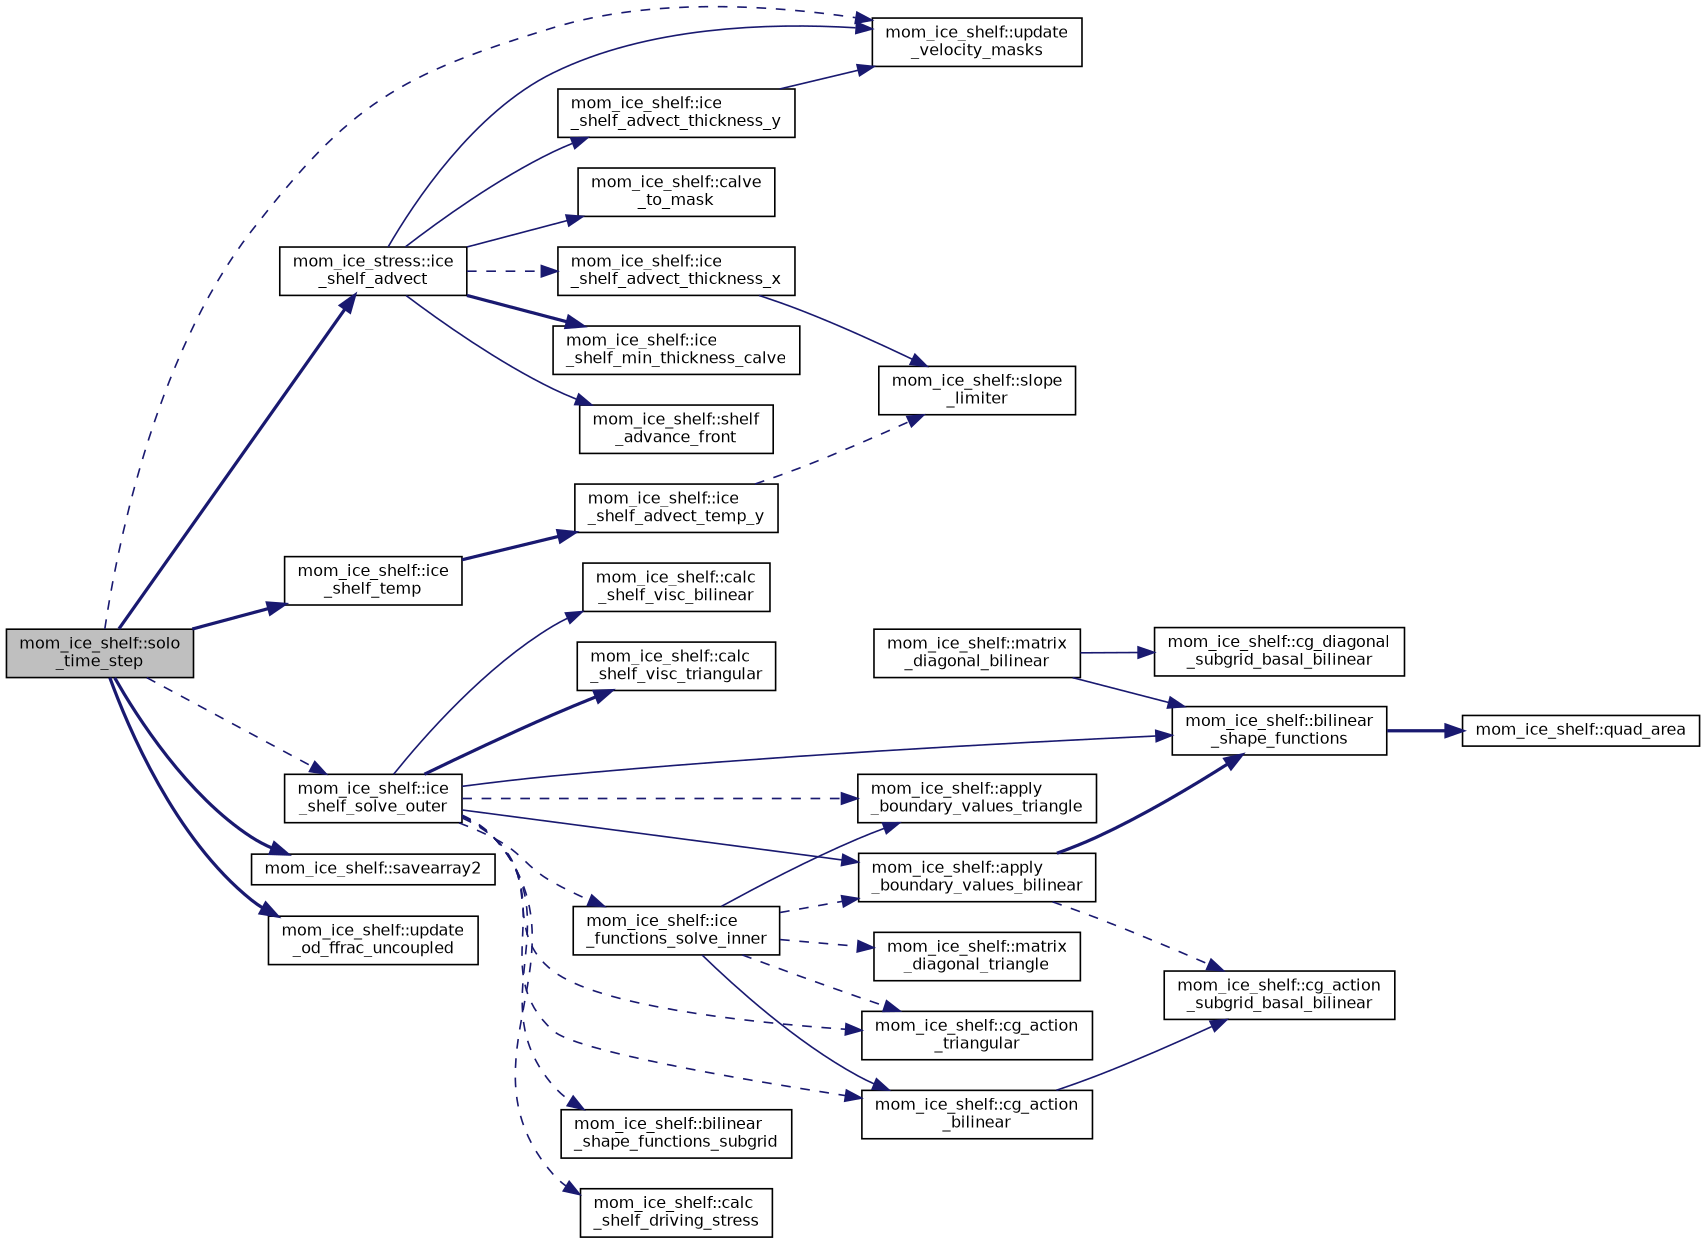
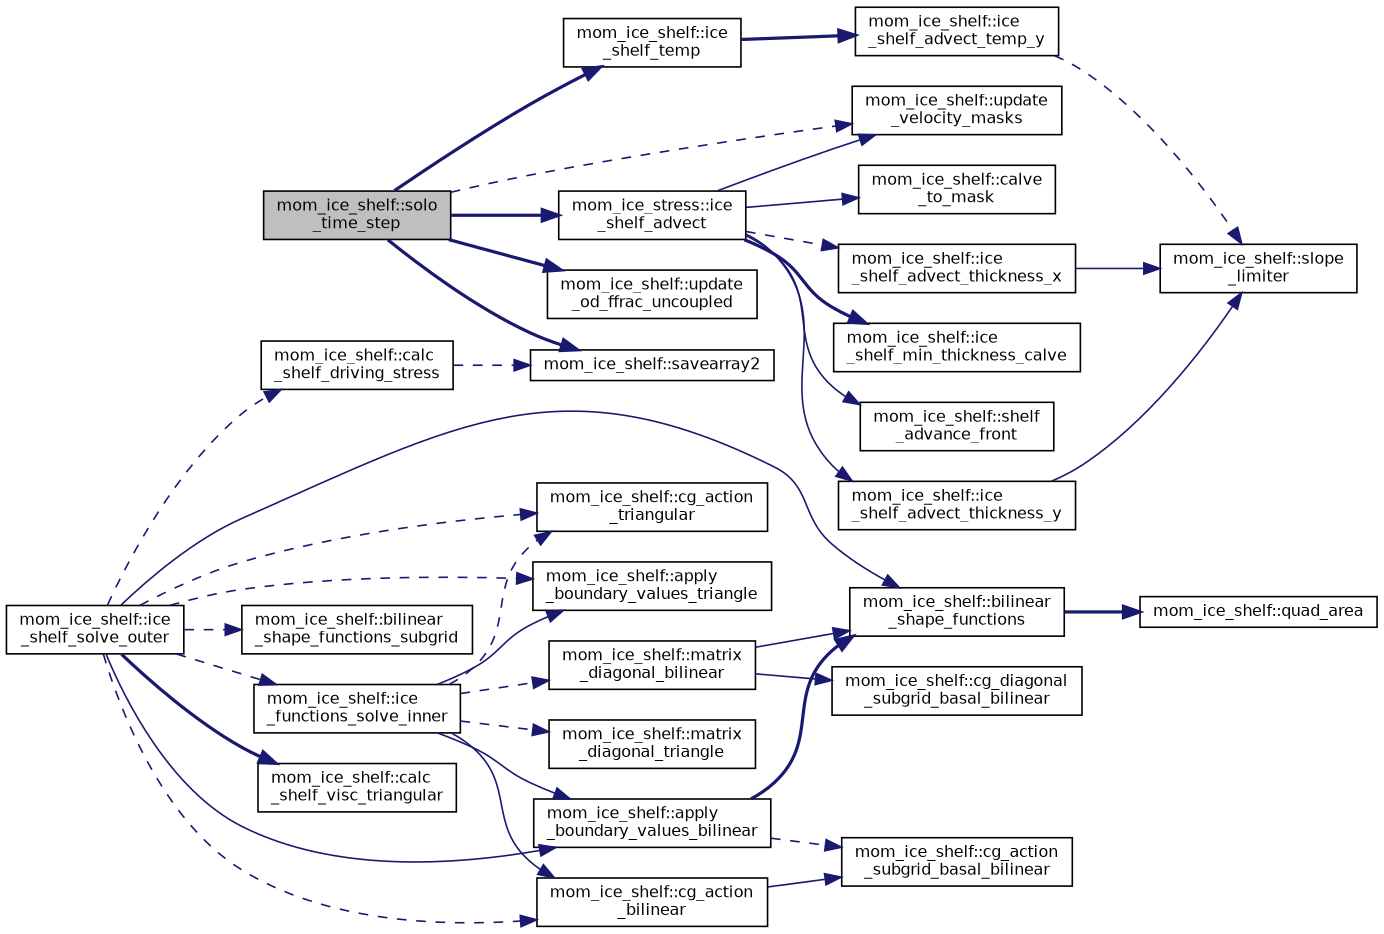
  digraph {
    rankdir=LR
    node [color=black fillcolor=white fontname=Helvetica fontsize=10 shape=record style=filled]
    edge [color=midnightblue fontname=Helvetica fontsize=10 labelfontname=Helvetica labelfontsize=10 style=dashed]
    n1 [fillcolor=grey75 fontcolor=black height=0.2 label="mom_ice_shelf::solo\l_time_step" width=0.4]
    n2 [height=0.2 label="mom_ice_stress::ice\l_shelf_advect" width=0.4]
    n3 [height=0.2 label="mom_ice_shelf::update\l_velocity_masks" width=0.4]
    n4 [height=0.2 label="mom_ice_shelf::ice\l_shelf_solve_outer" width=0.4]
    n5 [height=0.2 label="mom_ice_shelf::savearray2" width=0.4]
    n6 [height=0.2 label="mom_ice_shelf::ice\l_shelf_temp" width=0.4]
    n7 [height=0.2 label="mom_ice_shelf::update\l_od_ffrac_uncoupled" width=0.4]
    n8 [height=0.2 label="mom_ice_shelf::calve\l_to_mask" width=0.4]
    n9 [height=0.2 label="mom_ice_shelf::ice\l_shelf_advect_thickness_x" width=0.4]
    n10 [height=0.2 label="mom_ice_shelf::ice\l_shelf_advect_thickness_y" width=0.4]
    n11 [height=0.2 label="mom_ice_shelf::ice\l_shelf_min_thickness_calve" width=0.4]
    n12 [height=0.2 label="mom_ice_shelf::shelf\l_advance_front" width=0.4]
    n13 [height=0.2 label="mom_ice_shelf::apply\l_boundary_values_bilinear" width=0.4]
    n14 [height=0.2 label="mom_ice_shelf::bilinear\l_shape_functions" width=0.4]
    n15 [height=0.2 label="mom_ice_shelf::apply\l_boundary_values_triangle" width=0.4]
    n16 [height=0.2 label="mom_ice_shelf::bilinear\l_shape_functions_subgrid" width=0.4]
    n17 [height=0.2 label="mom_ice_shelf::calc\l_shelf_driving_stress" width=0.4]
-   n18 [height=0.2 label="mom_ice_shelf::calc\l_shelf_visc_bilinear" width=0.4]
    n19 [height=0.2 label="mom_ice_shelf::calc\l_shelf_visc_triangular" width=0.4]
    n20 [height=0.2 label="mom_ice_shelf::cg_action\l_bilinear" width=0.4]
    n21 [height=0.2 label="mom_ice_shelf::cg_action\l_triangular" width=0.4]
    n22 [height=0.2 label="mom_ice_shelf::ice\l_functions_solve_inner" width=0.4]
    n23 [height=0.2 label="mom_ice_shelf::ice\l_shelf_advect_temp_y" width=0.4]
    n24 [height=0.2 label="mom_ice_shelf::slope\l_limiter" width=0.4]
    n25 [height=0.2 label="mom_ice_shelf::cg_action\l_subgrid_basal_bilinear" width=0.4]
    n26 [height=0.2 label="mom_ice_shelf::quad_area" width=0.4]
    n27 [height=0.2 label="mom_ice_shelf::matrix\l_diagonal_bilinear" width=0.4]
    n28 [height=0.2 label="mom_ice_shelf::matrix\l_diagonal_triangle" width=0.4]
    n29 [height=0.2 label="mom_ice_shelf::cg_diagonal\l_subgrid_basal_bilinear" width=0.4]
    n1 -> n2 [style=bold]
    n1 -> n3
-   n1 -> n4
    n1 -> n5 [style=bold]
    n1 -> n6 [style=bold]
    n1 -> n7 [style=bold]
    n2 -> n3 [style=solid]
    n2 -> n8 [style=solid]
    n2 -> n9
    n2 -> n10 [style=solid]
    n2 -> n11 [style=bold]
    n2 -> n12 [style=solid]
    n4 -> n13 [style=solid]
    n4 -> n14 [style=solid]
    n4 -> n15
    n4 -> n16
    n4 -> n17
-   n4 -> n18 [style=solid]
    n4 -> n19 [style=bold]
    n4 -> n20
    n4 -> n21
    n4 -> n22
    n6 -> n23 [style=bold]
    n9 -> n24 [style=solid]
-   n10 -> n3 [style=solid]
+   n10 -> n24 [style=solid]
    n13 -> n14 [style=bold]
    n13 -> n25
    n14 -> n26 [style=bold]
+   n17 -> n5
    n20 -> n25 [style=solid]
-   n22 -> n13
+   n22 -> n13 [style=solid]
    n22 -> n15 [style=solid]
    n22 -> n20 [style=solid]
    n22 -> n21
+   n22 -> n27
    n22 -> n28
    n23 -> n24
    n27 -> n14 [style=solid]
    n27 -> n29 [style=solid]
  }
